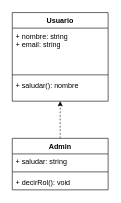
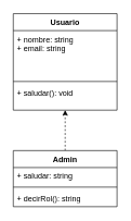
  <mxCell id="0" />
  <mxCell id="1" parent="0" />
  <mxCell id="2" value="Usuario" style="swimlane;fontStyle=1;align=center;verticalAlign=top;childLayout=stackLayout;horizontal=1;startSize=26;horizontalStack=0;resizeParent=1;resizeParentMax=0;resizeLast=0;collapsible=1;marginBottom=0;whiteSpace=wrap;html=1;labelBackgroundColor=none;" vertex="1" parent="1"><mxGeometry x="20" y="20" width="160" height="148" as="geometry" /></mxCell>
  <mxCell id="3" value="+ nombre: string&lt;div&gt;+ email: string&lt;/div&gt;" style="text;strokeColor=none;fillColor=none;align=left;verticalAlign=top;spacingLeft=4;spacingRight=4;overflow=hidden;rotatable=0;points=[[0,0.5],[1,0.5]];portConstraint=eastwest;whiteSpace=wrap;html=1;labelBackgroundColor=none;" vertex="1" parent="2"><mxGeometry y="26" width="160" height="74" as="geometry" /></mxCell>
  <mxCell id="4" value="" style="line;strokeWidth=1;fillColor=none;align=left;verticalAlign=middle;spacingTop=-1;spacingLeft=3;spacingRight=3;rotatable=0;labelPosition=right;points=[];portConstraint=eastwest;labelBackgroundColor=none;" vertex="1" parent="2"><mxGeometry y="100" width="160" height="8" as="geometry" /></mxCell>
- <mxCell id="5" value="+ saludar(): nombre" style="text;strokeColor=none;fillColor=none;align=left;verticalAlign=top;spacingLeft=4;spacingRight=4;overflow=hidden;rotatable=0;points=[[0,0.5],[1,0.5]];portConstraint=eastwest;whiteSpace=wrap;html=1;labelBackgroundColor=none;" vertex="1" parent="2"><mxGeometry y="108" width="160" height="40" as="geometry" /></mxCell>
+ <mxCell id="5" value="+ saludar(): void" style="text;strokeColor=none;fillColor=none;align=left;verticalAlign=top;spacingLeft=4;spacingRight=4;overflow=hidden;rotatable=0;points=[[0,0.5],[1,0.5]];portConstraint=eastwest;whiteSpace=wrap;html=1;labelBackgroundColor=none;" vertex="1" parent="2"><mxGeometry y="108" width="160" height="40" as="geometry" /></mxCell>
  <mxCell id="6" style="edgeStyle=orthogonalEdgeStyle;rounded=0;orthogonalLoop=1;jettySize=auto;html=1;exitX=0.5;exitY=0;exitDx=0;exitDy=0;entryX=0.5;entryY=1;entryDx=0;entryDy=0;dashed=1;" edge="1" parent="1" source="7" target="2"><mxGeometry relative="1" as="geometry" /></mxCell>
  <mxCell id="7" value="Admin" style="swimlane;fontStyle=1;align=center;verticalAlign=top;childLayout=stackLayout;horizontal=1;startSize=26;horizontalStack=0;resizeParent=1;resizeParentMax=0;resizeLast=0;collapsible=1;marginBottom=0;whiteSpace=wrap;html=1;" vertex="1" parent="1"><mxGeometry x="20" y="230" width="160" height="86" as="geometry" /></mxCell>
  <mxCell id="8" value="+ saludar: string" style="text;strokeColor=none;fillColor=none;align=left;verticalAlign=top;spacingLeft=4;spacingRight=4;overflow=hidden;rotatable=0;points=[[0,0.5],[1,0.5]];portConstraint=eastwest;whiteSpace=wrap;html=1;" vertex="1" parent="7"><mxGeometry y="26" width="160" height="26" as="geometry" /></mxCell>
  <mxCell id="9" value="" style="line;strokeWidth=1;fillColor=none;align=left;verticalAlign=middle;spacingTop=-1;spacingLeft=3;spacingRight=3;rotatable=0;labelPosition=right;points=[];portConstraint=eastwest;strokeColor=inherit;" vertex="1" parent="7"><mxGeometry y="52" width="160" height="8" as="geometry" /></mxCell>
- <mxCell id="10" value="+ decirRol(): void" style="text;strokeColor=none;fillColor=none;align=left;verticalAlign=top;spacingLeft=4;spacingRight=4;overflow=hidden;rotatable=0;points=[[0,0.5],[1,0.5]];portConstraint=eastwest;whiteSpace=wrap;html=1;" vertex="1" parent="7"><mxGeometry y="60" width="160" height="26" as="geometry" /></mxCell>
+ <mxCell id="10" value="+ decirRol(): string" style="text;strokeColor=none;fillColor=none;align=left;verticalAlign=top;spacingLeft=4;spacingRight=4;overflow=hidden;rotatable=0;points=[[0,0.5],[1,0.5]];portConstraint=eastwest;whiteSpace=wrap;html=1;" vertex="1" parent="7"><mxGeometry y="60" width="160" height="26" as="geometry" /></mxCell>
